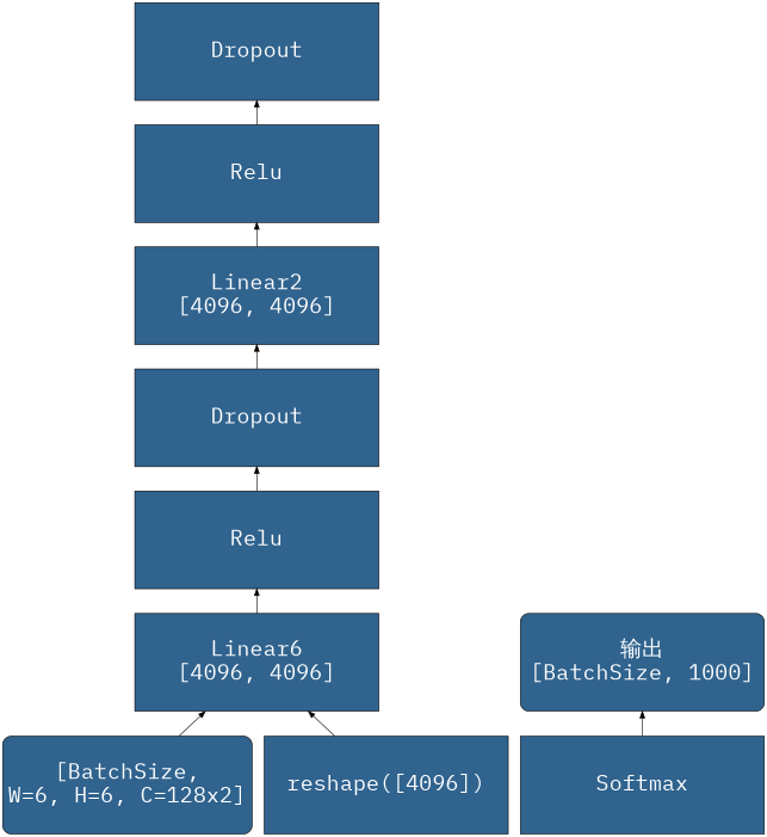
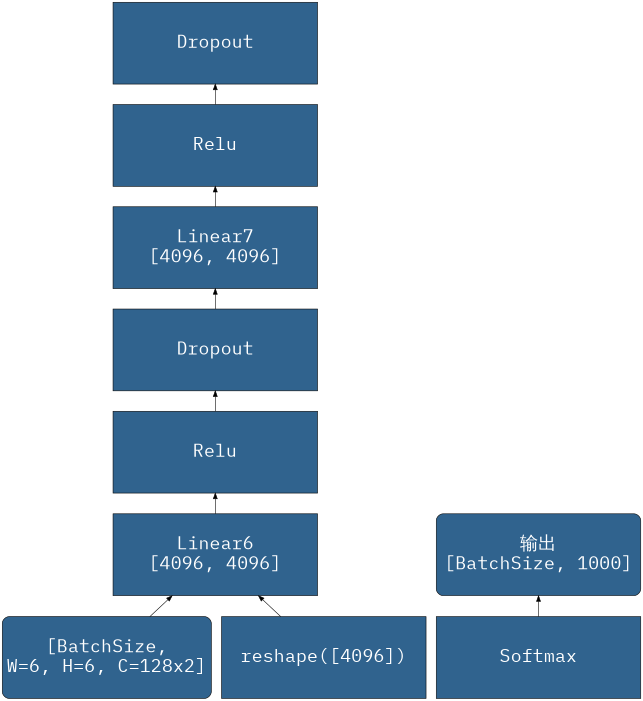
  digraph {
    fontname="IBM Plex Mono"
    rankdir=BT
    node [color=Black fillcolor="#30638e" fontcolor=White fontname="IBM Plex Mono" fontsize=32 shape=box style=filled]
    edge [fontname="IBM Plex Mono"]
    n1 [height=2 label="[BatchSize,\nW=6, H=6, C=128x2]" shape=Mrecord width=5]
    n2 [height=2 label="Linear6\n[4096, 4096]" width=5]
    n3 [height=2 label="reshape([4096])" width=5]
    n4 [height=2 label=Relu width=5]
    n5 [height=2 label=Dropout width=5]
-   n6 [height=2 label="Linear2\n[4096, 4096]" width=5]
+   n6 [height=2 label="Linear7\n[4096, 4096]" width=5]
    n7 [height=2 label=Relu width=5]
    n8 [height=2 label=Dropout width=5]
    n9 [height=2 label=Softmax width=5]
    n10 [height=2 label="输出\n[BatchSize, 1000]" shape=Mrecord width=5]
    n1 -> n2
    n2 -> n4
    n3 -> n2
    n4 -> n5
    n5 -> n6
    n6 -> n7
    n7 -> n8
    n9 -> n10
  }
